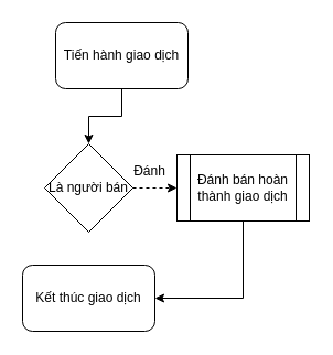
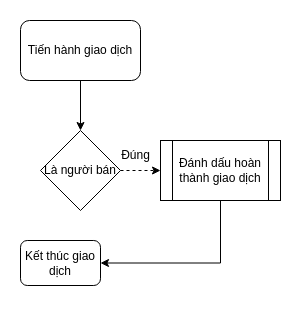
  <mxCell id="0" />
  <mxCell id="1" parent="0" />
  <mxCell id="2" style="edgeStyle=orthogonalEdgeStyle;rounded=0;orthogonalLoop=1;jettySize=auto;html=1;exitX=0.5;exitY=1;exitDx=0;exitDy=0;entryX=0.5;entryY=0;entryDx=0;entryDy=0;" edge="1" parent="1" source="3" target="8"><mxGeometry relative="1" as="geometry" /></mxCell>
- <mxCell id="3" value="Tiến hành giao dịch" style="rounded=1;whiteSpace=wrap;html=1;" vertex="1" parent="1"><mxGeometry x="50" y="20" width="120" height="60" as="geometry" /></mxCell>
- <mxCell id="4" value="Kết thúc giao dịch" style="rounded=1;whiteSpace=wrap;html=1;" vertex="1" parent="1"><mxGeometry x="20" y="240" width="120" height="60" as="geometry" /></mxCell>
+ <mxCell id="3" value="Tiến hành giao dịch" style="rounded=1;whiteSpace=wrap;html=1;" vertex="1" parent="1"><mxGeometry x="20" y="20" width="120" height="60" as="geometry" /></mxCell>
+ <mxCell id="4" value="Kết thúc giao dịch" style="rounded=1;whiteSpace=wrap;html=1;" vertex="1" parent="1"><mxGeometry x="20" y="240" width="80" height="45" as="geometry" /></mxCell>
  <mxCell id="5" style="edgeStyle=orthogonalEdgeStyle;rounded=0;orthogonalLoop=1;jettySize=auto;html=1;exitX=0.5;exitY=1;exitDx=0;exitDy=0;entryX=1;entryY=0.5;entryDx=0;entryDy=0;" edge="1" parent="1" source="6" target="4"><mxGeometry relative="1" as="geometry" /></mxCell>
- <mxCell id="6" value="Đánh bán hoàn thành giao dịch" style="shape=process;whiteSpace=wrap;html=1;backgroundOutline=1;" vertex="1" parent="1"><mxGeometry x="160" y="140" width="120" height="60" as="geometry" /></mxCell>
+ <mxCell id="6" value="Đánh dấu hoàn thành giao dịch" style="shape=process;whiteSpace=wrap;html=1;backgroundOutline=1;" vertex="1" parent="1"><mxGeometry x="160" y="140" width="120" height="60" as="geometry" /></mxCell>
  <mxCell id="7" style="edgeStyle=orthogonalEdgeStyle;rounded=0;orthogonalLoop=1;jettySize=auto;html=1;exitX=1;exitY=0.5;exitDx=0;exitDy=0;entryX=0;entryY=0.5;entryDx=0;entryDy=0;dashed=1;" edge="1" parent="1" source="8" target="6"><mxGeometry relative="1" as="geometry" /></mxCell>
  <mxCell id="8" value="Là người bán" style="rhombus;whiteSpace=wrap;html=1;" vertex="1" parent="1"><mxGeometry x="40" y="130" width="80" height="80" as="geometry" /></mxCell>
- <mxCell id="9" value="Đánh" style="text;html=1;align=center;verticalAlign=middle;resizable=0;points=[];autosize=1;strokeColor=none;fillColor=none;" vertex="1" parent="1"><mxGeometry x="110" y="140" width="50" height="30" as="geometry" /></mxCell>
+ <mxCell id="9" value="Đúng" style="text;html=1;align=center;verticalAlign=middle;resizable=0;points=[];autosize=1;strokeColor=none;fillColor=none;" vertex="1" parent="1"><mxGeometry x="110" y="140" width="50" height="30" as="geometry" /></mxCell>
